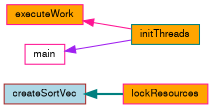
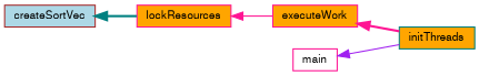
  digraph {
    rankdir=LR
    node [color=deeppink fillcolor=orange fontname=FreeSans fontsize=10 shape=record style=filled]
    edge [color=deeppink dir=back fontname=FreeSans fontsize=10 labelfontname=FreeSans labelfontsize=10 style=bold]
    n1 [color=brown fillcolor=lightblue fontcolor=black height=0.2 label=createSortVec width=0.4]
    n2 [height=0.2 label=lockResources width=0.4]
    n3 [height=0.2 label=executeWork width=0.4]
    n4 [color=teal height=0.2 label=initThreads width=0.4]
    n5 [fillcolor=white height=0.2 label=main width=0.4]
    n1 -> n2 [color=teal]
-   n3 -> n4 [style=solid]
+   n2 -> n3 [style=solid]
+   n3 -> n4
    n5 -> n4 [color=purple style=solid]
  }
